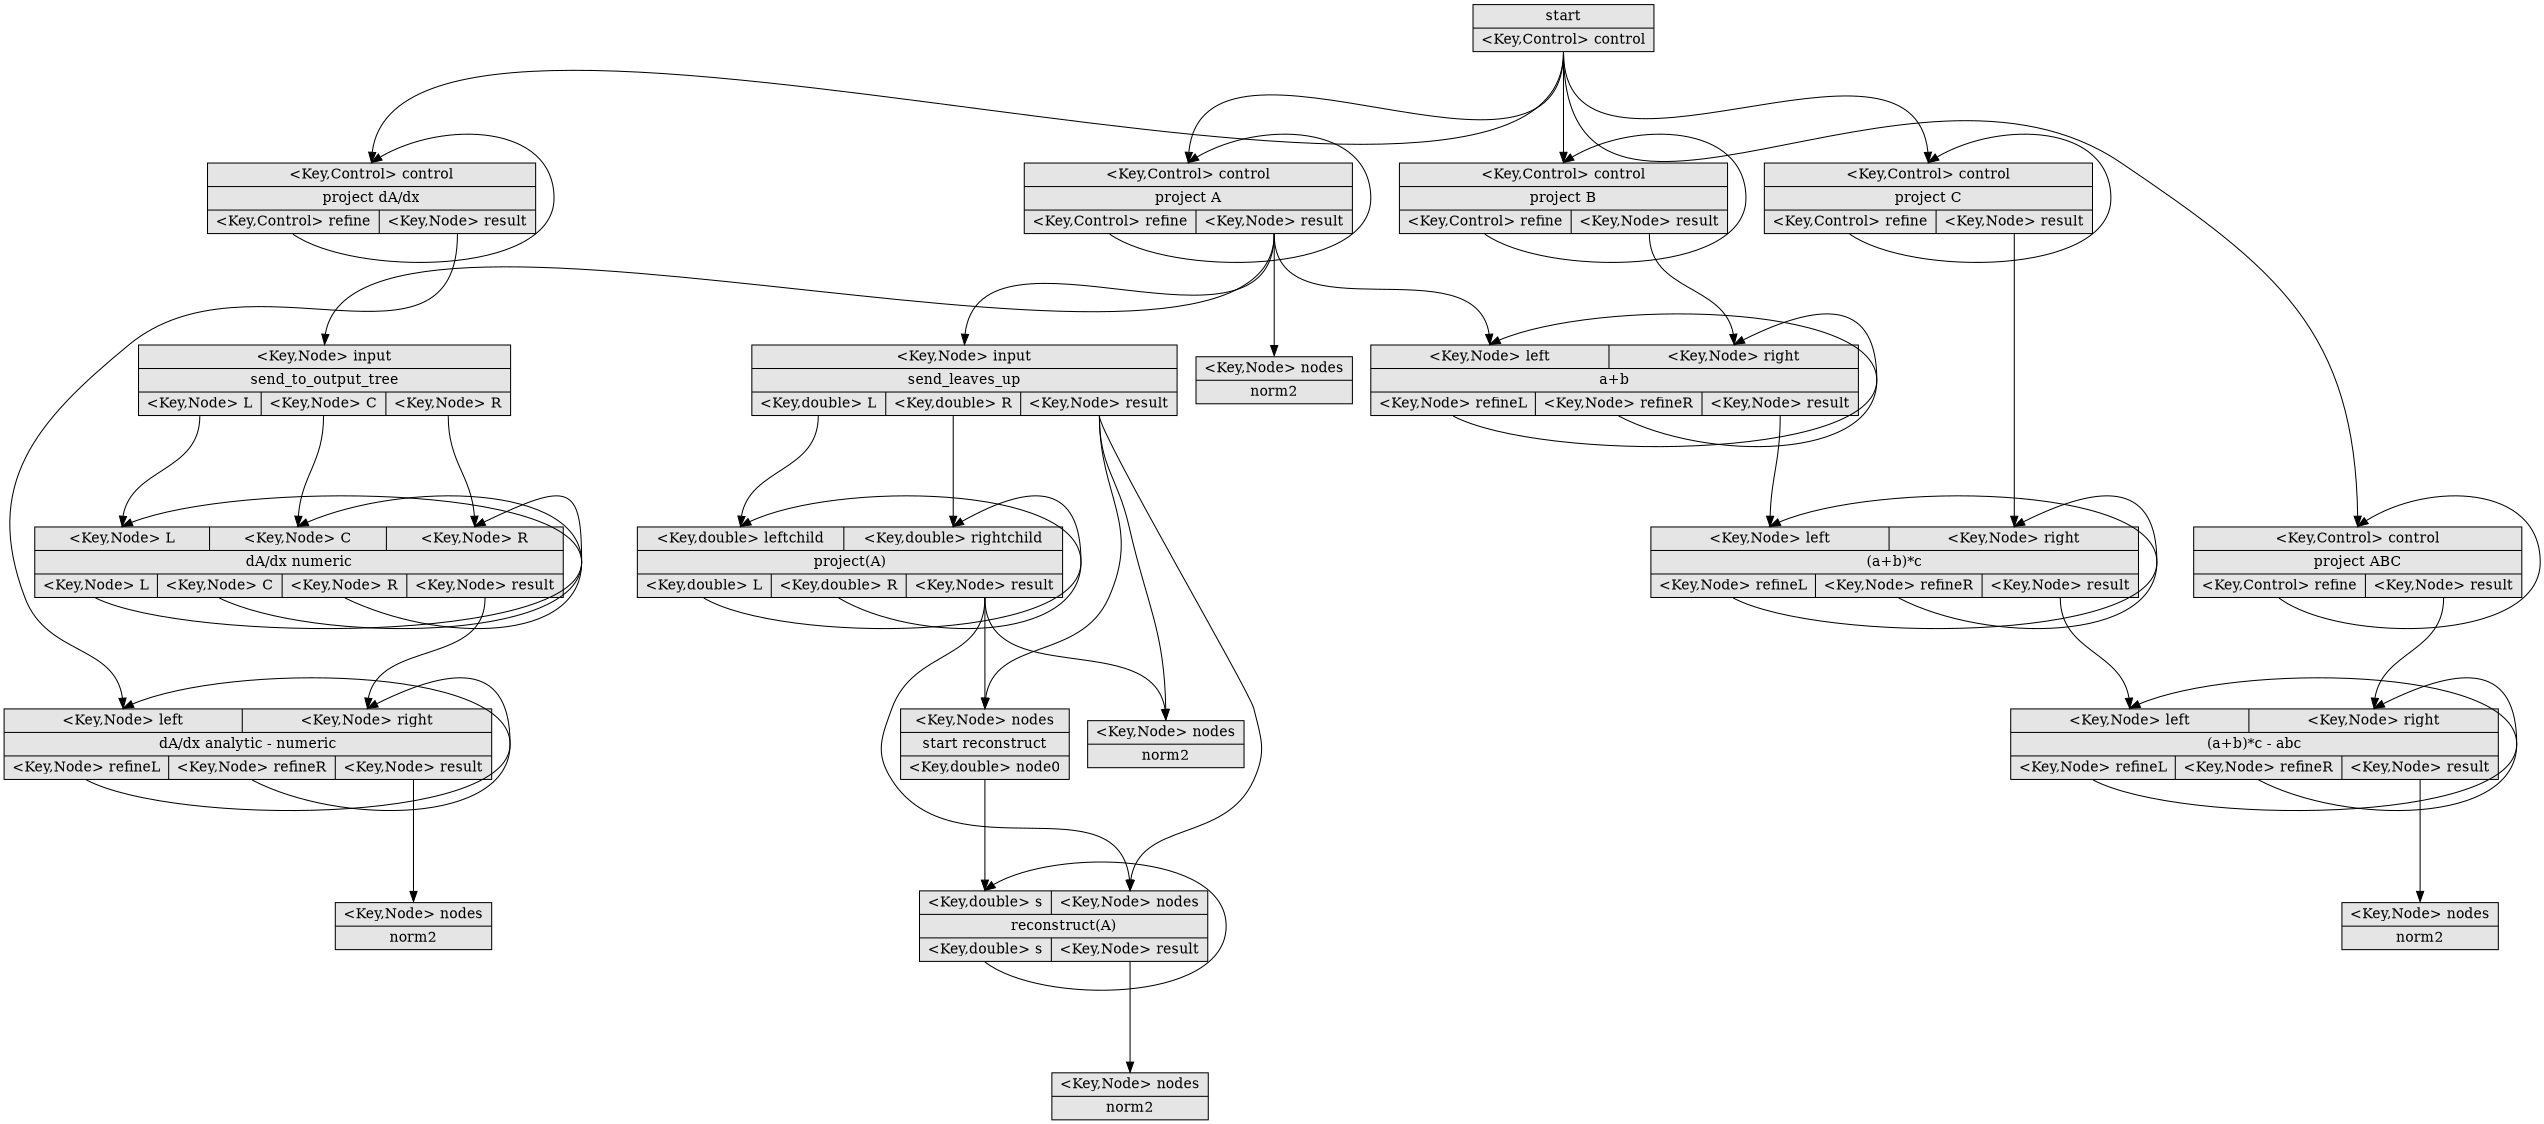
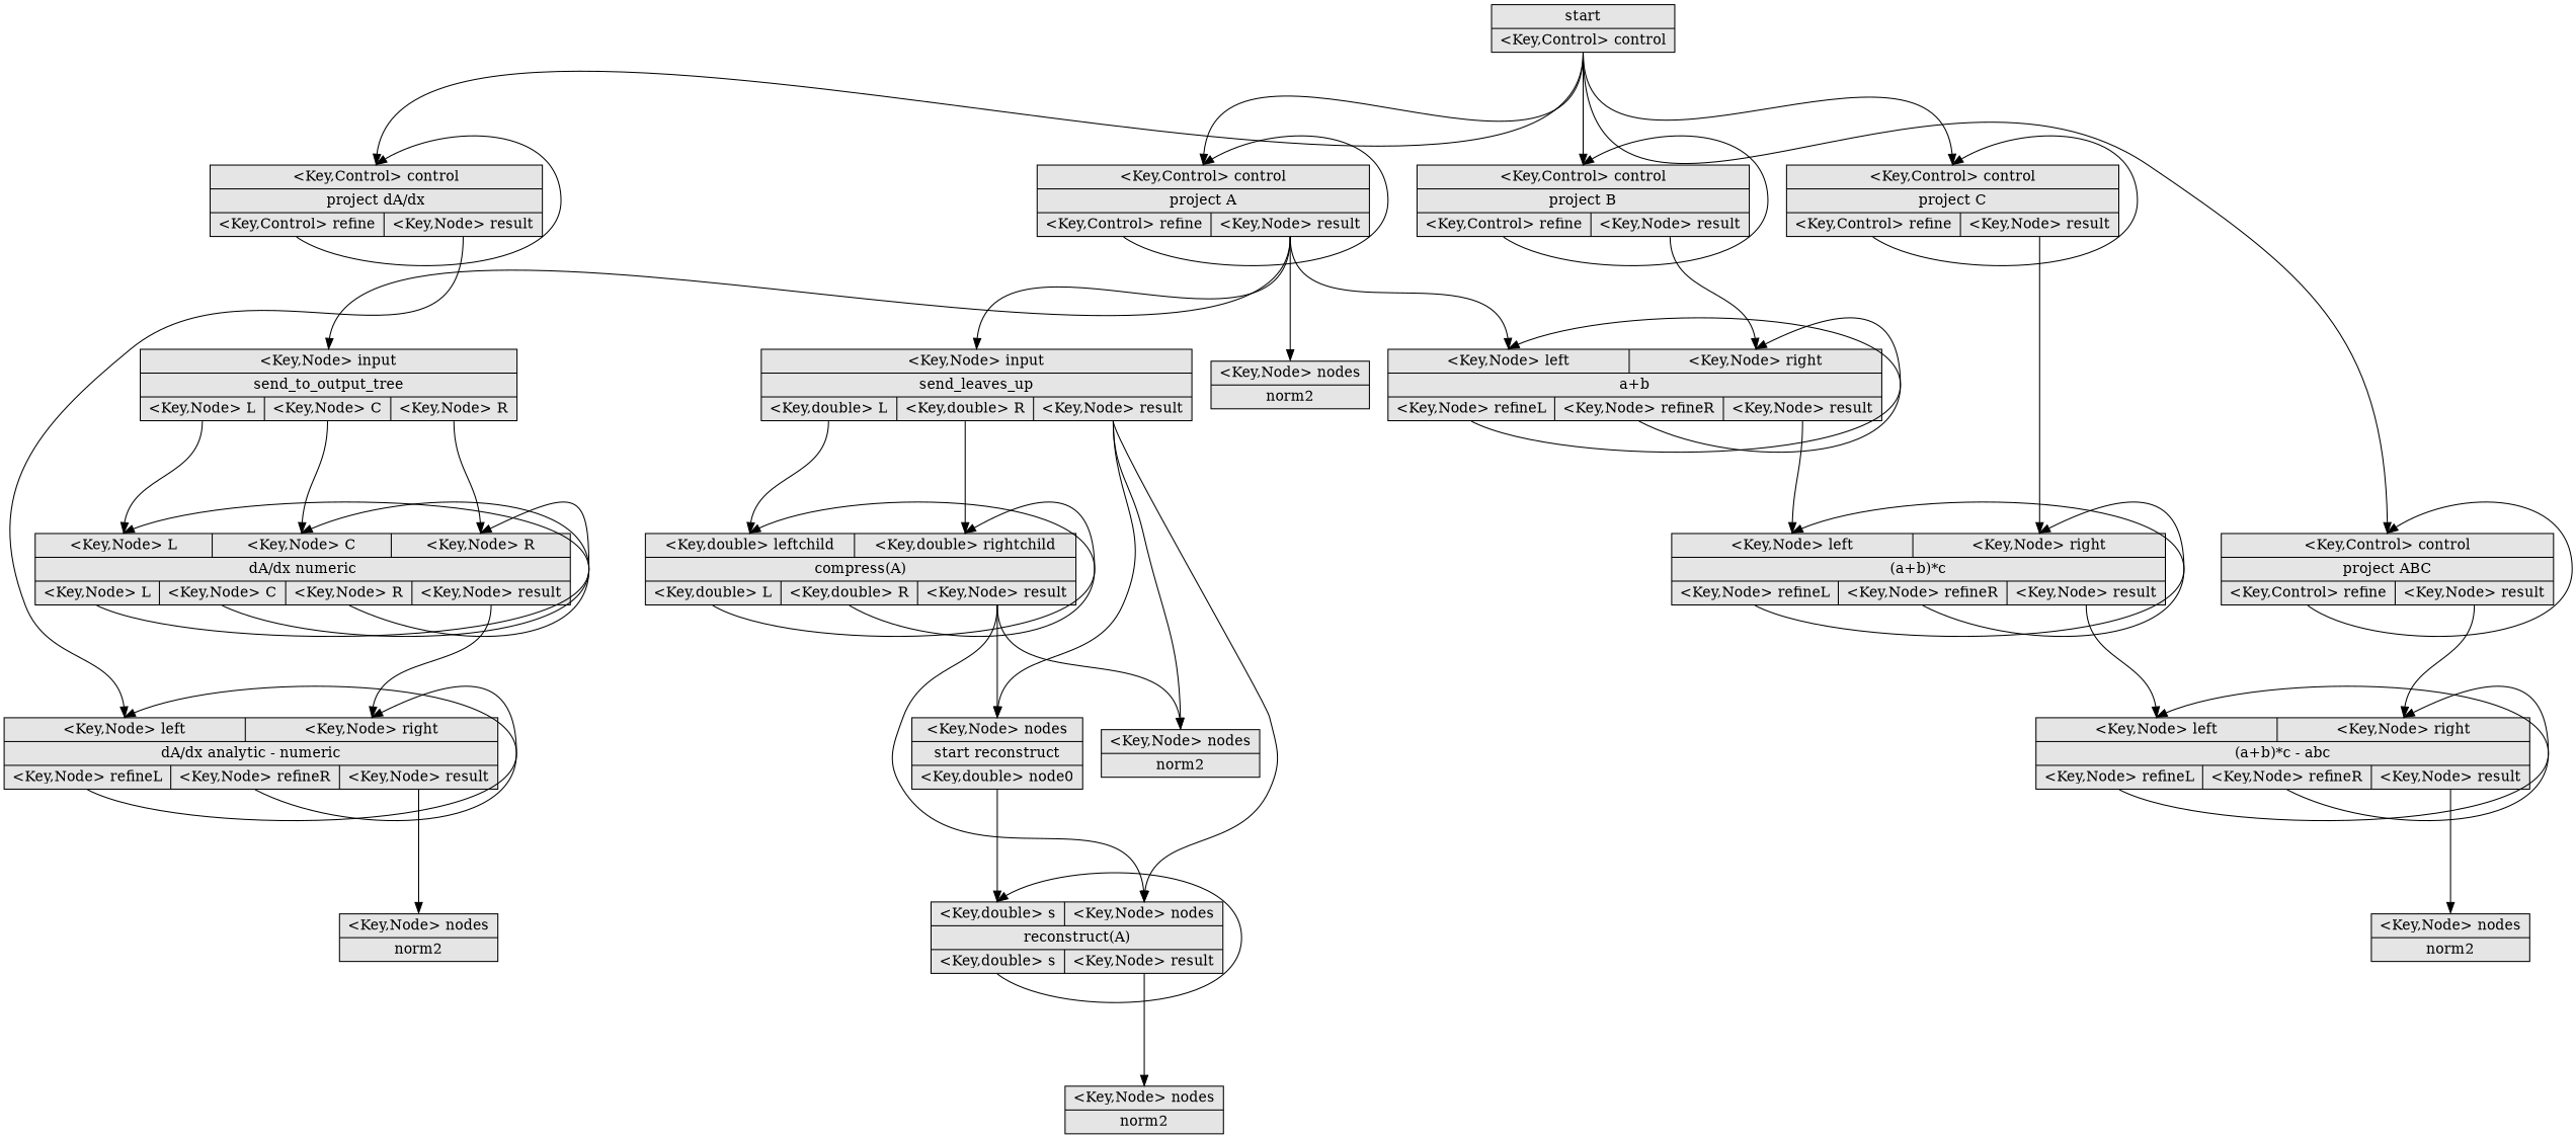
  digraph {
    ranksep=1.5
    node [fillcolor=gray90 shape=record style=filled]
    edge [headport="in0:n" tailport="out0:s"]
    n1 [label="{start  | { <out0> \<Key,Control\> control} } "]
    n2 [label="{{ <in0> \<Key,Control\> control} |project A  | { <out0> \<Key,Control\> refine | <out1> \<Key,Node\> result} } "]
    n3 [label="{{ <in0> \<Key,Control\> control} |project B  | { <out0> \<Key,Control\> refine | <out1> \<Key,Node\> result} } "]
    n4 [label="{{ <in0> \<Key,Control\> control} |project C  | { <out0> \<Key,Control\> refine | <out1> \<Key,Node\> result} } "]
    n5 [label="{{ <in0> \<Key,Control\> control} |project ABC  | { <out0> \<Key,Control\> refine | <out1> \<Key,Node\> result} } "]
    n6 [label="{{ <in0> \<Key,Control\> control} |project dA/dx  | { <out0> \<Key,Control\> refine | <out1> \<Key,Node\> result} } "]
    n7 [label="{{ <in0> \<Key,Node\> left | <in1> \<Key,Node\> right} |a+b  | { <out0> \<Key,Node\> refineL | <out1> \<Key,Node\> refineR | <out2> \<Key,Node\> result} } "]
    n8 [label="{{ <in0> \<Key,Node\> input} |send_to_output_tree  | { <out0> \<Key,Node\> L | <out1> \<Key,Node\> C | <out2> \<Key,Node\> R} } "]
    n9 [label="{{ <in0> \<Key,Node\> nodes} |norm2  } "]
    n10 [label="{{ <in0> \<Key,Node\> input} |send_leaves_up  | { <out0> \<Key,double\> L | <out1> \<Key,double\> R | <out2> \<Key,Node\> result} } "]
    n11 [label="{{ <in0> \<Key,Node\> left | <in1> \<Key,Node\> right} |(a+b)*c  | { <out0> \<Key,Node\> refineL | <out1> \<Key,Node\> refineR | <out2> \<Key,Node\> result} } "]
    n12 [label="{{ <in0> \<Key,Node\> left | <in1> \<Key,Node\> right} |(a+b)*c - abc  | { <out0> \<Key,Node\> refineL | <out1> \<Key,Node\> refineR | <out2> \<Key,Node\> result} } "]
    n13 [label="{{ <in0> \<Key,Node\> left | <in1> \<Key,Node\> right} |dA/dx analytic - numeric  | { <out0> \<Key,Node\> refineL | <out1> \<Key,Node\> refineR | <out2> \<Key,Node\> result} } "]
    n14 [label="{{ <in0> \<Key,Node\> L | <in1> \<Key,Node\> C | <in2> \<Key,Node\> R} |dA/dx numeric  | { <out0> \<Key,Node\> L | <out1> \<Key,Node\> C | <out2> \<Key,Node\> R | <out3> \<Key,Node\> result} } "]
-   n15 [label="{{ <in0> \<Key,double\> leftchild | <in1> \<Key,double\> rightchild} |project(A)  | { <out0> \<Key,double\> L | <out1> \<Key,double\> R | <out2> \<Key,Node\> result} } "]
+   n15 [label="{{ <in0> \<Key,double\> leftchild | <in1> \<Key,double\> rightchild} |compress(A)  | { <out0> \<Key,double\> L | <out1> \<Key,double\> R | <out2> \<Key,Node\> result} } "]
    n16 [label="{{ <in0> \<Key,Node\> nodes} |norm2  } "]
    n17 [label="{{ <in0> \<Key,double\> s | <in1> \<Key,Node\> nodes} |reconstruct(A)  | { <out0> \<Key,double\> s | <out1> \<Key,Node\> result} } "]
    n18 [label="{{ <in0> \<Key,Node\> nodes} |start reconstruct  | { <out0> \<Key,double\> node0} } "]
    n19 [label="{{ <in0> \<Key,Node\> nodes} |norm2  } "]
    n20 [label="{{ <in0> \<Key,Node\> nodes} |norm2  } "]
    n21 [label="{{ <in0> \<Key,Node\> nodes} |norm2  } "]
    n1 -> n2
    n1 -> n3
    n1 -> n4
    n1 -> n5
    n1 -> n6
    n2 -> n2
    n2 -> n7 [tailport="out1:s"]
    n2 -> n8 [tailport="out1:s"]
    n2 -> n9 [tailport="out1:s"]
    n2 -> n10 [tailport="out1:s"]
    n3 -> n3
    n3 -> n7 [headport="in1:n" tailport="out1:s"]
    n4 -> n4
    n4 -> n11 [headport="in1:n" tailport="out1:s"]
    n5 -> n5
    n5 -> n12 [headport="in1:n" tailport="out1:s"]
    n6 -> n6
    n6 -> n13 [tailport="out1:s"]
    n7 -> n7
    n7 -> n7 [headport="in1:n" tailport="out1:s"]
    n7 -> n11 [tailport="out2:s"]
    n8 -> n14
    n8 -> n14 [headport="in1:n" tailport="out1:s"]
    n8 -> n14 [headport="in2:n" tailport="out2:s"]
    n10 -> n15
    n10 -> n15 [headport="in1:n" tailport="out1:s"]
    n10 -> n16 [tailport="out2:s"]
    n10 -> n17 [headport="in1:n" tailport="out2:s"]
    n10 -> n18 [tailport="out2:s"]
    n11 -> n11
    n11 -> n11 [headport="in1:n" tailport="out1:s"]
    n11 -> n12 [tailport="out2:s"]
    n12 -> n12
    n12 -> n12 [headport="in1:n" tailport="out1:s"]
    n12 -> n19 [tailport="out2:s"]
    n13 -> n13
    n13 -> n13 [headport="in1:n" tailport="out1:s"]
    n13 -> n20 [tailport="out2:s"]
    n14 -> n13 [headport="in1:n" tailport="out3:s"]
    n14 -> n14
    n14 -> n14 [headport="in1:n" tailport="out1:s"]
    n14 -> n14 [headport="in2:n" tailport="out2:s"]
    n15 -> n15
    n15 -> n15 [headport="in1:n" tailport="out1:s"]
    n15 -> n16 [tailport="out2:s"]
    n15 -> n17 [headport="in1:n" tailport="out2:s"]
    n15 -> n18 [tailport="out2:s"]
    n17 -> n17
    n17 -> n21 [tailport="out1:s"]
    n18 -> n17
  }
